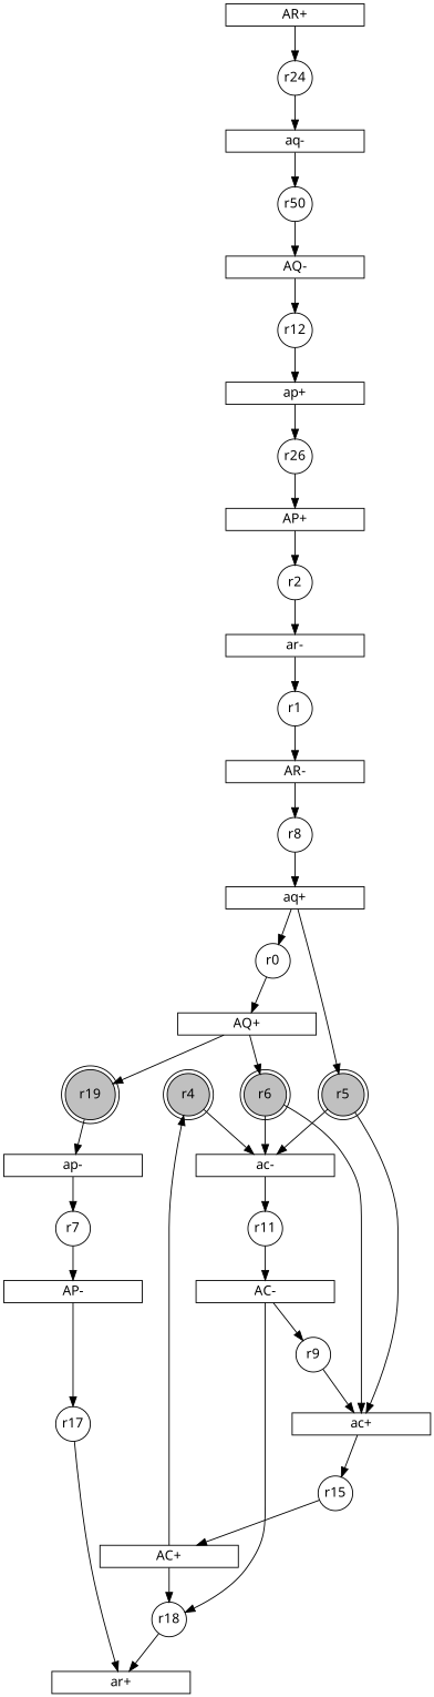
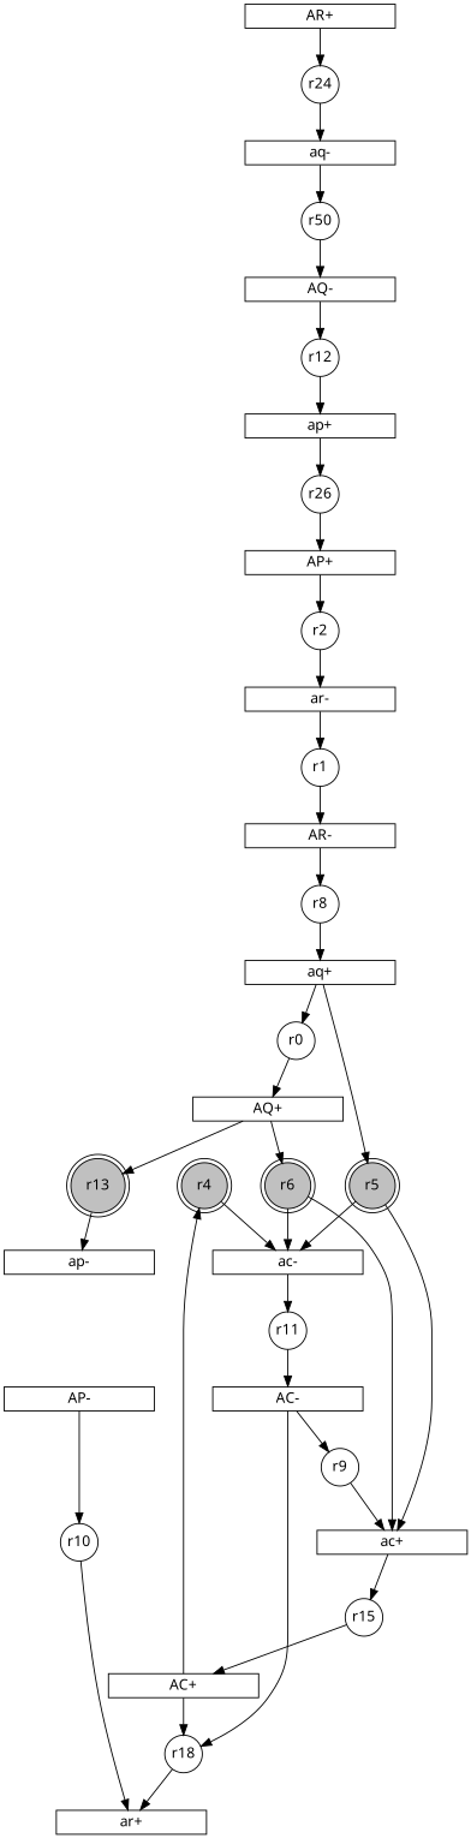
  digraph {
    fontname="Noto Sans"
    node [fixedsize=2 fontname="Noto Sans" shape=rect]
    edge [fontname="Noto Sans"]
    r4 [color=black fillcolor=gray shape=doublecircle style=filled]
    r5 [color=black fillcolor=gray shape=doublecircle style=filled]
    r6 [color=black fillcolor=gray shape=doublecircle style=filled]
-   r13 [color=black fillcolor=gray shape=doublecircle style=filled label=r19]
+   r13 [color=black fillcolor=gray shape=doublecircle style=filled]
    r0 [shape=circle]
    r1 [shape=circle]
    r8 [shape=circle]
    r2 [shape=circle]
    r9 [shape=circle]
    n10 [label=r24 shape=circle]
-   r7 [shape=circle]
    r11 [shape=circle]
-   r17 [shape=circle]
+   r17 [shape=circle label=r10]
    r15 [shape=circle]
    n15 [label=r50 shape=circle]
    r12 [shape=circle]
    r18 [shape=circle]
    n18 [label=r26 shape=circle]
    n19 [forcelabels=false height=0.2 label="AQ+" width=2 fixedsize=""]
    n20 [forcelabels=false height=0.2 label="AR-" width=2 fixedsize=""]
    n21 [forcelabels=false height=0.2 label="ar-" width=2 fixedsize=""]
    n22 [forcelabels=false height=0.2 label="AR+" width=2 fixedsize=""]
    n23 [forcelabels=false height=0.2 label="ac-" width=2 fixedsize=""]
    n24 [forcelabels=false height=0.2 label="AP-" width=2 fixedsize=""]
    n25 [forcelabels=false height=0.2 label="aq+" width=2 fixedsize=""]
    n26 [forcelabels=false height=0.2 label="ac+" width=2 fixedsize=""]
    n27 [forcelabels=false height=0.2 label="AQ-" width=2 fixedsize=""]
    n28 [forcelabels=false height=0.2 label="AC-" width=2 fixedsize=""]
    n29 [forcelabels=false height=0.2 label="ap+" width=2 fixedsize=""]
    n30 [forcelabels=false height=0.2 label="ap-" width=2 fixedsize=""]
    n31 [forcelabels=false height=0.2 label="aq-" width=2 fixedsize=""]
    n32 [forcelabels=false height=0.2 label="AC+" width=2 fixedsize=""]
    n33 [forcelabels=false height=0.2 label="AP+" width=2 fixedsize=""]
    n34 [forcelabels=false height=0.2 label="ar+" width=2 fixedsize=""]
    subgraph sub_1 {
      r4
      r5
      r6
      r13
    }
    subgraph sub_2 {
      r0
      r1
      r8
      r2
      r9
      n10
-     r7
      r11
      r17
      r15
      n15
      r12
      r18
      n18
    }
    subgraph sub_3 {
      n19
      n20
      n21
      n22
      n23
      n24
      n25
      n26
      n27
      n28
      n29
      n30
      n31
      n32
      n33
      n34
    }
    r4 -> n23
    r5 -> n23
    r5 -> n26
    r6 -> n23
    r6 -> n26
    r13 -> n30
    r0 -> n19
    r1 -> n20
    r8 -> n25
    r2 -> n21
    r9 -> n26
    n10 -> n31
-   r7 -> n24
    r11 -> n28
    r17 -> n34
    r15 -> n32
    n15 -> n27
    r12 -> n29
    r18 -> n34
    n18 -> n33
    n19 -> r6
    n19 -> r13
    n20 -> r8
    n21 -> r1
    n22 -> n10
    n23 -> r11
    n24 -> r17
    n25 -> r5
    n25 -> r0
    n26 -> r15
    n27 -> r12
    n28 -> r9
    n28 -> r18
    n29 -> n18
-   n30 -> r7
    n31 -> n15
    n32 -> r4
    n32 -> r18
    n33 -> r2
  }
